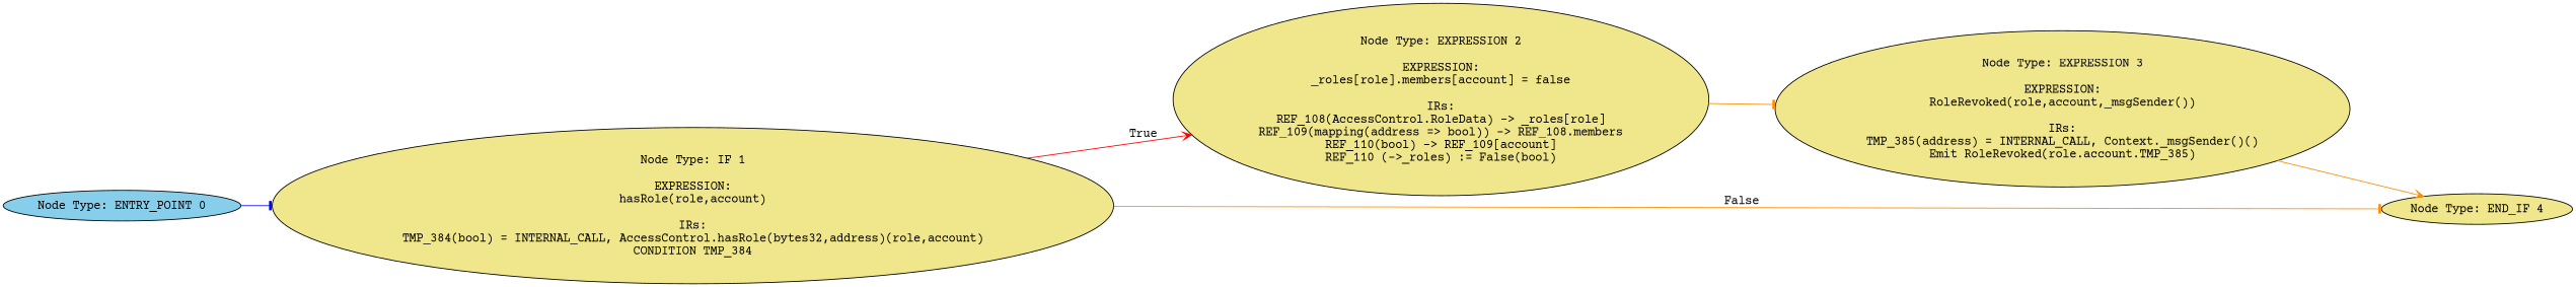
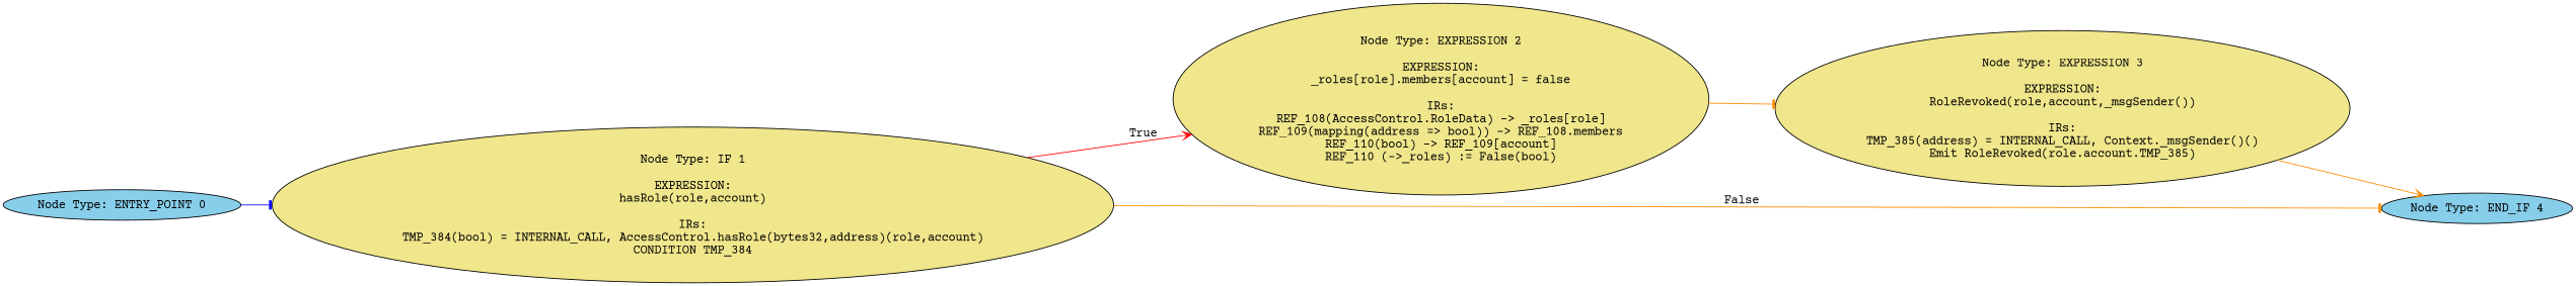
  digraph {
    rankdir=LR
    fontname="Courier Prime"
    node [style=filled fillcolor=khaki fontname="Courier Prime"]
    edge [color=darkorange arrowhead=tee fontname="Courier Prime"]
    n1 [label="Node Type: ENTRY_POINT 0\n" fillcolor=skyblue]
    n2 [label="Node Type: IF 1\n\nEXPRESSION:\nhasRole(role,account)\n\nIRs:\nTMP_384(bool) = INTERNAL_CALL, AccessControl.hasRole(bytes32,address)(role,account)\nCONDITION TMP_384"]
    n3 [label="Node Type: EXPRESSION 2\n\nEXPRESSION:\n_roles[role].members[account] = false\n\nIRs:\nREF_108(AccessControl.RoleData) -> _roles[role]\nREF_109(mapping(address => bool)) -> REF_108.members\nREF_110(bool) -> REF_109[account]\nREF_110 (->_roles) := False(bool)"]
-   n4 [label="Node Type: END_IF 4\n"]
+   n4 [label="Node Type: END_IF 4\n" fillcolor=skyblue]
    n5 [label="Node Type: EXPRESSION 3\n\nEXPRESSION:\nRoleRevoked(role,account,_msgSender())\n\nIRs:\nTMP_385(address) = INTERNAL_CALL, Context._msgSender()()\nEmit RoleRevoked(role.account.TMP_385)"]
    n1 -> n2 [color=blue]
    n2 -> n3 [label=True color=red arrowhead=vee]
    n2 -> n4 [label=False]
    n3 -> n5
    n5 -> n4 [arrowhead=vee]
  }
